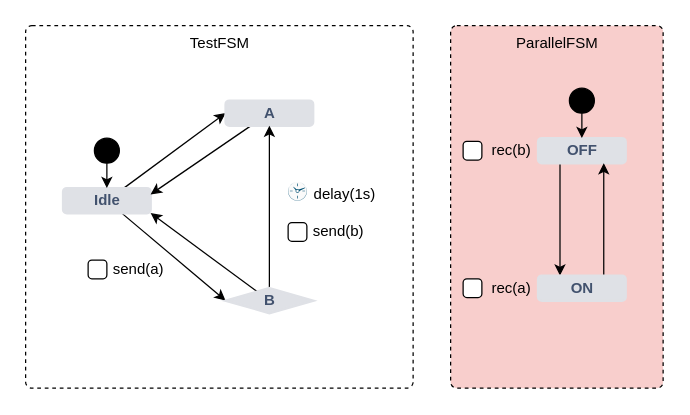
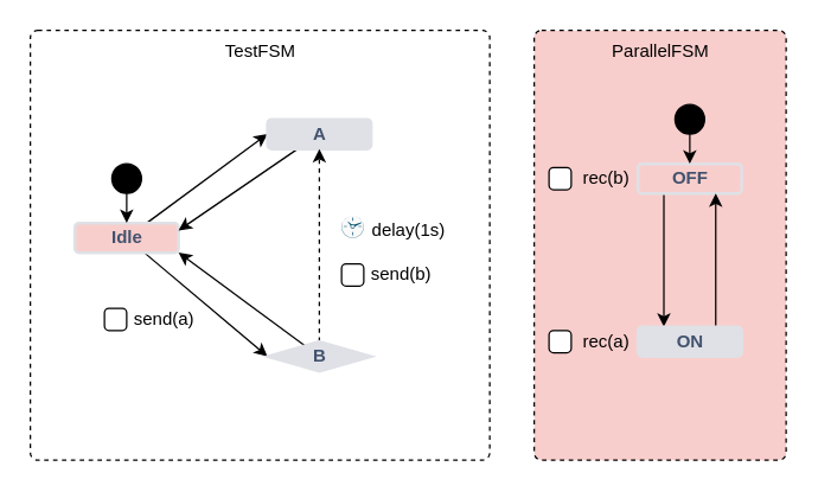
  <mxCell id="0" />
  <mxCell id="1" parent="0" />
  <mxCell id="2" value="ParallelFSM" style="html=1;align=center;verticalAlign=top;rounded=1;absoluteArcSize=1;arcSize=10;dashed=1;fillColor=#f8cecc;" vertex="1" parent="1"><mxGeometry x="360" y="20" width="170" height="290" as="geometry" /></mxCell>
  <mxCell id="3" value="TestFSM" style="html=1;align=center;verticalAlign=top;rounded=1;absoluteArcSize=1;arcSize=10;dashed=1;" vertex="1" parent="1"><mxGeometry x="20" y="20" width="310" height="290" as="geometry" /></mxCell>
  <mxCell id="4" style="edgeStyle=none;html=1;entryX=0;entryY=0.5;entryDx=0;entryDy=0;" edge="1" parent="1" source="6" target="8"><mxGeometry relative="1" as="geometry" /></mxCell>
  <mxCell id="5" style="edgeStyle=none;html=1;entryX=0;entryY=0.5;entryDx=0;entryDy=0;" edge="1" parent="1" source="6" target="11"><mxGeometry relative="1" as="geometry" /></mxCell>
- <mxCell id="6" value="Idle" style="dashed=0;html=1;rounded=1;fillColor=#DFE1E6;strokeColor=#DFE1E6;fontSize=12;align=center;fontStyle=1;strokeWidth=2;fontColor=#42526E" vertex="1" parent="1"><mxGeometry x="50" y="150" width="70" height="20" as="geometry" /></mxCell>
+ <mxCell id="6" value="Idle" style="dashed=0;html=1;rounded=1;fillColor=#f8cecc;strokeColor=#DFE1E6;fontSize=12;align=center;fontStyle=1;strokeWidth=2;fontColor=#42526E;" vertex="1" parent="1"><mxGeometry x="50" y="150" width="70" height="20" as="geometry" /></mxCell>
  <mxCell id="7" style="edgeStyle=none;html=1;entryX=1;entryY=0.25;entryDx=0;entryDy=0;" edge="1" parent="1" source="8" target="6"><mxGeometry relative="1" as="geometry" /></mxCell>
  <mxCell id="8" value="A" style="dashed=0;html=1;rounded=1;fillColor=#DFE1E6;strokeColor=#DFE1E6;fontSize=12;align=center;fontStyle=1;strokeWidth=2;fontColor=#42526E" vertex="1" parent="1"><mxGeometry x="180" y="80" width="70" height="20" as="geometry" /></mxCell>
- <mxCell id="9" style="edgeStyle=none;html=1;entryX=0.5;entryY=1;entryDx=0;entryDy=0;" edge="1" parent="1" source="11" target="8"><mxGeometry relative="1" as="geometry" /></mxCell>
+ <mxCell id="9" style="edgeStyle=none;html=1;entryX=0.5;entryY=1;entryDx=0;entryDy=0;dashed=1;" edge="1" parent="1" source="11" target="8"><mxGeometry relative="1" as="geometry" /></mxCell>
  <mxCell id="10" style="edgeStyle=none;html=1;entryX=1;entryY=1;entryDx=0;entryDy=0;" edge="1" parent="1" source="11" target="6"><mxGeometry relative="1" as="geometry" /></mxCell>
  <mxCell id="11" value="B" style="rhombus;dashed=0;html=1;fillColor=#DFE1E6;strokeColor=#DFE1E6;fontSize=12;align=center;fontStyle=1;strokeWidth=2;fontColor=#42526E;" vertex="1" parent="1"><mxGeometry x="180" y="230" width="70" height="20" as="geometry" /></mxCell>
  <mxCell id="12" style="edgeStyle=none;html=1;exitX=0.25;exitY=1;exitDx=0;exitDy=0;entryX=0.25;entryY=0;entryDx=0;entryDy=0;" edge="1" parent="1" source="13" target="15"><mxGeometry relative="1" as="geometry" /></mxCell>
- <mxCell id="13" value="OFF" style="dashed=0;html=1;rounded=1;fillColor=#DFE1E6;strokeColor=#DFE1E6;fontSize=12;align=center;fontStyle=1;strokeWidth=2;fontColor=#42526E" vertex="1" parent="1"><mxGeometry x="430" y="110" width="70" height="20" as="geometry" /></mxCell>
+ <mxCell id="13" value="OFF" style="dashed=0;html=1;rounded=1;fillColor=#f8cecc;strokeColor=#DFE1E6;fontSize=12;align=center;fontStyle=1;strokeWidth=2;fontColor=#42526E;" vertex="1" parent="1"><mxGeometry x="430" y="110" width="70" height="20" as="geometry" /></mxCell>
  <mxCell id="14" style="edgeStyle=none;html=1;exitX=0.75;exitY=0;exitDx=0;exitDy=0;entryX=0.75;entryY=1;entryDx=0;entryDy=0;" edge="1" parent="1" source="15" target="13"><mxGeometry relative="1" as="geometry" /></mxCell>
  <mxCell id="15" value="ON" style="dashed=0;html=1;rounded=1;fillColor=#DFE1E6;strokeColor=#DFE1E6;fontSize=12;align=center;fontStyle=1;strokeWidth=2;fontColor=#42526E" vertex="1" parent="1"><mxGeometry x="430" y="220" width="70" height="20" as="geometry" /></mxCell>
  <mxCell id="16" style="edgeStyle=none;html=1;" edge="1" parent="1" source="17" target="6"><mxGeometry relative="1" as="geometry" /></mxCell>
  <mxCell id="17" value="" style="shape=ellipse;html=1;fillColor=strokeColor;fontSize=18;fontColor=#ffffff;" vertex="1" parent="1"><mxGeometry x="75" y="110" width="20" height="20" as="geometry" /></mxCell>
  <mxCell id="18" style="edgeStyle=none;html=1;" edge="1" parent="1" source="19" target="13"><mxGeometry relative="1" as="geometry" /></mxCell>
  <mxCell id="19" value="" style="shape=ellipse;html=1;fillColor=strokeColor;fontSize=18;fontColor=#ffffff;" vertex="1" parent="1"><mxGeometry x="455" y="70" width="20" height="20" as="geometry" /></mxCell>
  <mxCell id="20" value="" style="sketch=0;points=[[0.5,0,0],[1,0.5,0],[0.5,1,0],[0,0.5,0],[0.145,0.145,0],[0.856,0.145,0],[0.855,0.856,0],[0.145,0.855,0]];verticalLabelPosition=bottom;html=1;verticalAlign=top;aspect=fixed;align=center;pointerEvents=1;shape=mxgraph.cisco19.rect;prIcon=clock;fillColor=#FAFAFA;strokeColor=#005073;" vertex="1" parent="1"><mxGeometry x="230" y="145" width="15" height="15" as="geometry" /></mxCell>
  <mxCell id="21" value="delay(1s)" style="text;html=1;align=center;verticalAlign=middle;resizable=0;points=[];autosize=1;strokeColor=none;fillColor=none;" vertex="1" parent="1"><mxGeometry x="240" y="140" width="70" height="30" as="geometry" /></mxCell>
  <mxCell id="22" value="" style="html=1;strokeWidth=1;shadow=0;dashed=0;shape=mxgraph.ios7.misc.broadcast;buttonText=;strokeColor2=#222222;fontSize=8;verticalLabelPosition=bottom;verticalAlign=top;align=center;sketch=0;" vertex="1" parent="1"><mxGeometry x="370" y="222.5" width="15" height="15" as="geometry" /></mxCell>
  <mxCell id="23" value="rec(a)&amp;nbsp;" style="text;html=1;align=center;verticalAlign=middle;resizable=0;points=[];autosize=1;strokeColor=none;fillColor=none;" vertex="1" parent="1"><mxGeometry x="380" y="215" width="60" height="30" as="geometry" /></mxCell>
  <mxCell id="24" value="" style="html=1;strokeWidth=1;shadow=0;dashed=0;shape=mxgraph.ios7.misc.broadcast;buttonText=;strokeColor2=#222222;fontSize=8;verticalLabelPosition=bottom;verticalAlign=top;align=center;sketch=0;" vertex="1" parent="1"><mxGeometry x="370" y="112.5" width="15" height="15" as="geometry" /></mxCell>
  <mxCell id="25" value="rec(b)&amp;nbsp;" style="text;html=1;align=center;verticalAlign=middle;resizable=0;points=[];autosize=1;strokeColor=none;fillColor=none;" vertex="1" parent="1"><mxGeometry x="380" y="105" width="60" height="30" as="geometry" /></mxCell>
  <mxCell id="26" value="" style="group" vertex="1" connectable="0" parent="1"><mxGeometry x="70" y="200" width="70" height="30" as="geometry" /></mxCell>
  <mxCell id="27" value="" style="html=1;strokeWidth=1;shadow=0;dashed=0;shape=mxgraph.ios7.misc.broadcast;buttonText=;strokeColor2=#222222;fontSize=8;verticalLabelPosition=bottom;verticalAlign=top;align=center;sketch=0;" vertex="1" parent="26"><mxGeometry y="7.5" width="15" height="15" as="geometry" /></mxCell>
  <mxCell id="28" value="send(a)" style="text;html=1;align=center;verticalAlign=middle;resizable=0;points=[];autosize=1;strokeColor=none;fillColor=none;" vertex="1" parent="26"><mxGeometry x="10" width="60" height="30" as="geometry" /></mxCell>
  <mxCell id="29" value="" style="group" vertex="1" connectable="0" parent="1"><mxGeometry x="230" y="170" width="70" height="30" as="geometry" /></mxCell>
  <mxCell id="30" value="" style="html=1;strokeWidth=1;shadow=0;dashed=0;shape=mxgraph.ios7.misc.broadcast;buttonText=;strokeColor2=#222222;fontSize=8;verticalLabelPosition=bottom;verticalAlign=top;align=center;sketch=0;" vertex="1" parent="29"><mxGeometry y="7.5" width="15" height="15" as="geometry" /></mxCell>
  <mxCell id="31" value="send(b)" style="text;html=1;align=center;verticalAlign=middle;resizable=0;points=[];autosize=1;strokeColor=none;fillColor=none;" vertex="1" parent="29"><mxGeometry x="10" width="60" height="30" as="geometry" /></mxCell>
